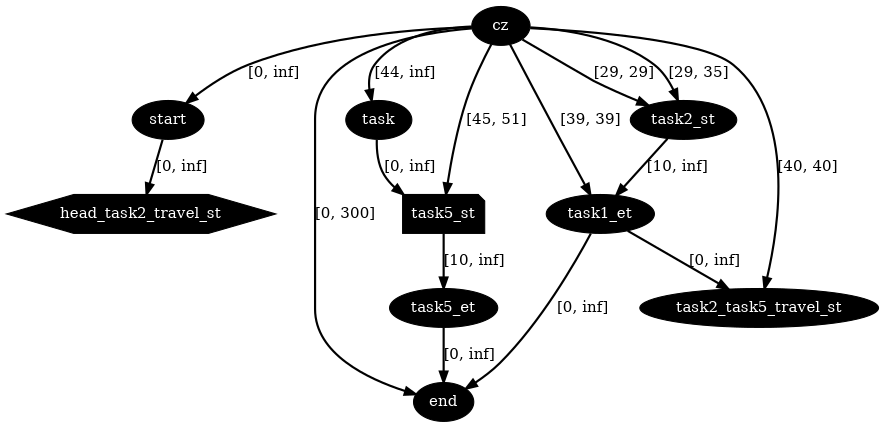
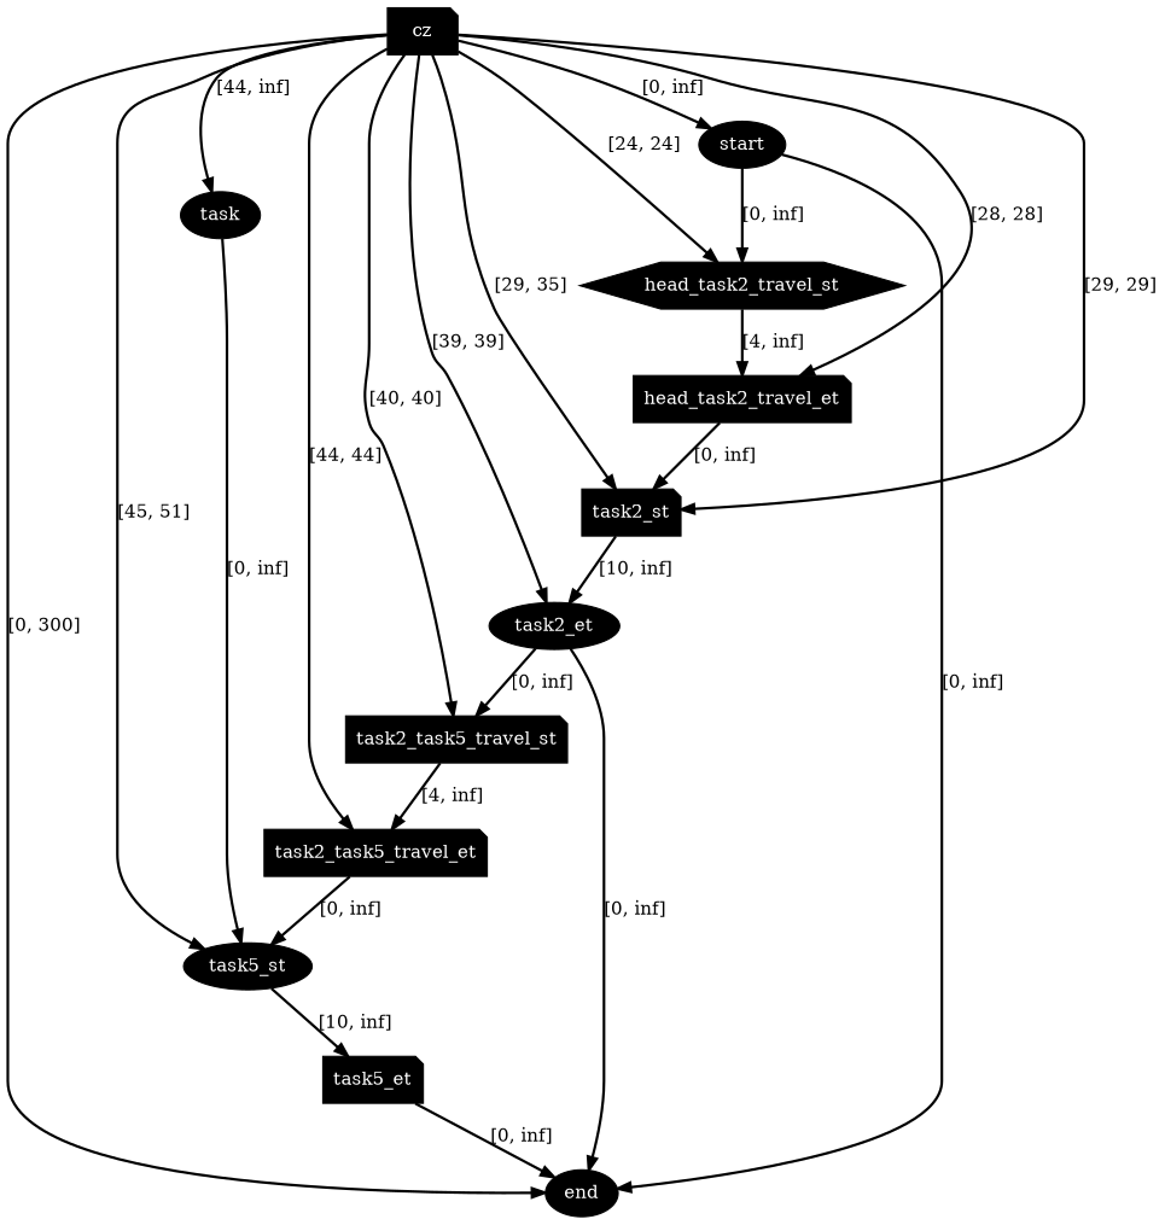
  digraph {
    node [fillcolor=black fontcolor=white shape=ellipse style=filled]
    edge [color=black penwidth=2]
-   n1 [label=cz]
+   n1 [label=cz shape=note]
    n2 [label=start]
    n3 [label=task]
    n4 [label=end]
    n5 [label=head_task2_travel_st shape=hexagon]
-   n7 [label=task2_st]
-   n8 [label=task1_et]
-   n9 [label=task2_task5_travel_st]
-   n11 [label=task5_st shape=note]
-   n12 [label=task5_et]
+   n6 [label=head_task2_travel_et shape=note]
+   n7 [label=task2_st shape=note]
+   n8 [label=task2_et]
+   n9 [label=task2_task5_travel_st shape=note]
+   n10 [label=task2_task5_travel_et shape=note]
+   n11 [label=task5_st]
+   n12 [label=task5_et shape=note]
    n1 -> n2 [label="[0, inf]"]
    n1 -> n3 [label="[44, inf]"]
    n1 -> n4 [label="[0, 300]"]
+   n1 -> n5 [label="[24, 24]"]
+   n1 -> n6 [label="[28, 28]"]
    n1 -> n7 [label="[29, 29]"]
    n1 -> n7 [label="[29, 35]"]
    n1 -> n8 [label="[39, 39]"]
    n1 -> n9 [label="[40, 40]"]
+   n1 -> n10 [label="[44, 44]"]
    n1 -> n11 [label="[45, 51]"]
+   n2 -> n4 [label="[0, inf]"]
    n2 -> n5 [label="[0, inf]"]
    n3 -> n11 [label="[0, inf]"]
+   n5 -> n6 [label="[4, inf]"]
+   n6 -> n7 [label="[0, inf]"]
    n7 -> n8 [label="[10, inf]"]
    n8 -> n4 [label="[0, inf]"]
    n8 -> n9 [label="[0, inf]"]
+   n9 -> n10 [label="[4, inf]"]
+   n10 -> n11 [label="[0, inf]"]
    n11 -> n12 [label="[10, inf]"]
    n12 -> n4 [label="[0, inf]"]
  }
